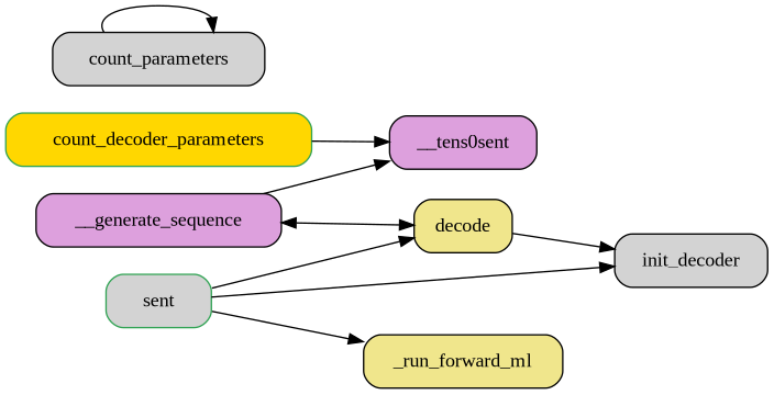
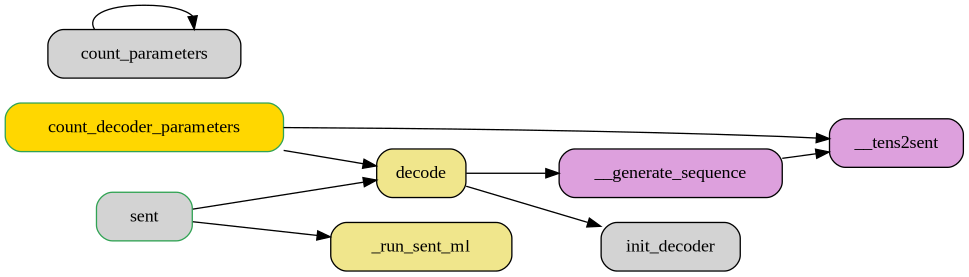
  digraph {
    concentrate=true
    fontname="Liberation Serif"
    rankdir=LR
    node [fillcolor=lightgrey fontname="Liberation Serif" shape=Mrecord style=filled]
    edge [fontname="Liberation Serif"]
    n1 [fillcolor=plum height=0.51389 label=__generate_sequence width=2.3611]
-   n2 [fillcolor=plum height=0.51389 label=__tens0sent width=1.4167]
+   n2 [fillcolor=plum height=0.51389 label=__tens2sent width=1.4167]
    n3 [fillcolor=khaki height=0.51389 label=decode width=0.94444]
    n4 [height=0.51389 label=init_decoder width=1.4722]
-   n5 [fillcolor=khaki height=0.51389 label=_run_forward_ml width=1.9167]
+   n5 [fillcolor=khaki height=0.51389 label=_run_sent_ml width=1.9167]
    n6 [color="/greens3/3" fillcolor=gold height=0.51389 label=count_decoder_parameters width=2.9444]
    n7 [height=0.51389 label=count_parameters width=2.0417]
    n8 [color="/greens3/3" height=0.51389 label=sent width=1.0139]
    n1 -> n2
-   n1 -> n3
+   n6 -> n3
    n3 -> n1
    n3 -> n4
    n6 -> n2
    n7 -> n7
    n8 -> n3
-   n8 -> n4
    n8 -> n5
  }
